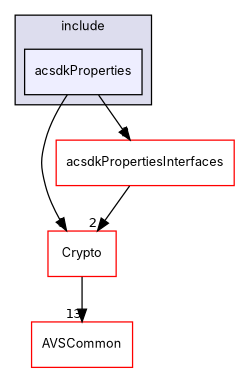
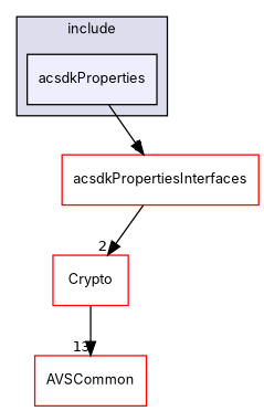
  digraph {
    compound=true
    fontname=Inter
    node [fillcolor=white fontname=Inter fontsize=10 shape=box style=filled color=red]
    edge [fontname=Inter headlabel=2 labeldistance=1.5 labelfontname=Helvetica labelfontsize=10]
    n1 [fillcolor="#eeeeff" label=acsdkProperties pencolor=black color=""]
    n2 [label=Crypto]
    n3 [label=acsdkPropertiesInterfaces]
    n4 [label=AVSCommon]
    subgraph cluster_1 {
      bgcolor="#ddddee"
      fontsize=10
      label=include
      pencolor=black
      n1
    }
-   n1 -> n2 [headlabel=3]
    n1 -> n3
    n2 -> n4 [headlabel=13]
    n3 -> n2
  }
